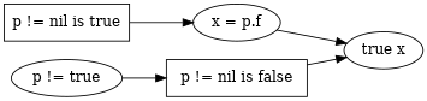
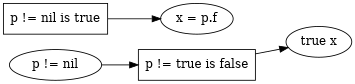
  digraph {
    rankdir=LR
    "p != nil is true" [shape=box]
    "x = p.f"
    n3 [label="true x"]
-   "p != nil is false" [shape=box]
-   "p != nil" [label="p != true"]
+   "p != nil is false" [shape=box label="p != true is false"]
+   "p != nil"
    "p != nil is true" -> "x = p.f"
-   "x = p.f" -> n3
    "p != nil is false" -> n3
    "p != nil" -> "p != nil is false"
  }
